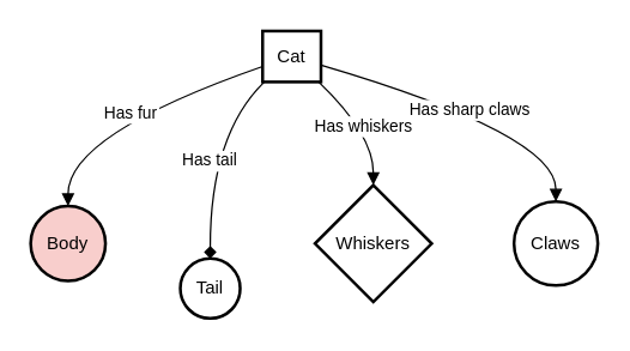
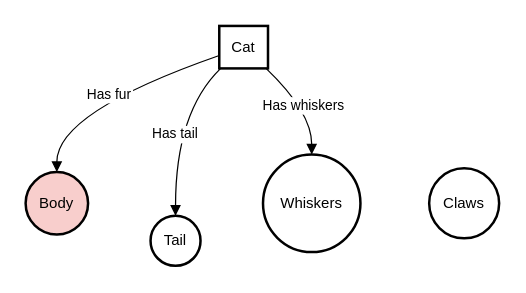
  <mxCell id="0" />
  <mxCell id="1" parent="0" />
  <mxCell id="2" value="Cat" style="whiteSpace=wrap;strokeWidth=2;" vertex="1" parent="1"><mxGeometry x="175" width="39" height="34" as="geometry" y="20" /></mxCell>
  <mxCell id="3" value="Body" style="ellipse;aspect=fixed;strokeWidth=2;whiteSpace=wrap;fillColor=#f8cecc;" vertex="1" parent="1"><mxGeometry x="20" y="137" width="50" height="50" as="geometry" /></mxCell>
  <mxCell id="4" value="Tail" style="ellipse;aspect=fixed;strokeWidth=2;whiteSpace=wrap;" vertex="1" parent="1"><mxGeometry x="120" y="172" width="40" height="40" as="geometry" /></mxCell>
- <mxCell id="5" value="Whiskers" style="rhombus;aspect=fixed;strokeWidth=2;whiteSpace=wrap;" vertex="1" parent="1"><mxGeometry x="210" y="123" width="78" height="78" as="geometry" /></mxCell>
+ <mxCell id="5" value="Whiskers" style="ellipse;aspect=fixed;strokeWidth=2;whiteSpace=wrap;" vertex="1" parent="1"><mxGeometry x="210" y="123" width="78" height="78" as="geometry" /></mxCell>
  <mxCell id="6" value="Claws" style="ellipse;aspect=fixed;strokeWidth=2;whiteSpace=wrap;" vertex="1" parent="1"><mxGeometry x="343" y="134" width="56" height="56" as="geometry" /></mxCell>
  <mxCell id="7" value="Has fur" style="curved=1;startArrow=none;endArrow=block;exitX=-0.01;exitY=0.7;entryX=0.5;entryY=0;" edge="1" parent="1" source="2" target="3"><mxGeometry relative="1" as="geometry"><Array as="points"><mxPoint x="45" y="89" /></Array></mxGeometry></mxCell>
- <mxCell id="8" value="Has tail" style="curved=1;startArrow=none;endArrow=diamond;exitX=0.03;exitY=1;entryX=0.5;entryY=0;" edge="1" parent="1" source="2" target="4"><mxGeometry relative="1" as="geometry"><Array as="points"><mxPoint x="140" y="89" /></Array></mxGeometry></mxCell>
+ <mxCell id="8" value="Has tail" style="curved=1;startArrow=none;endArrow=block;exitX=0.03;exitY=1;entryX=0.5;entryY=0;" edge="1" parent="1" source="2" target="4"><mxGeometry relative="1" as="geometry"><Array as="points"><mxPoint x="140" y="89" /></Array></mxGeometry></mxCell>
  <mxCell id="9" value="Has whiskers" style="curved=1;startArrow=none;endArrow=block;exitX=0.96;exitY=1;entryX=0.5;entryY=0;" edge="1" parent="1" source="2" target="5"><mxGeometry relative="1" as="geometry"><Array as="points"><mxPoint x="249" y="89" /></Array></mxGeometry></mxCell>
- <mxCell id="10" value="Has sharp claws" style="curved=1;startArrow=none;endArrow=block;exitX=1;exitY=0.67;entryX=0.5;entryY=0;" edge="1" parent="1" source="2" target="6"><mxGeometry relative="1" as="geometry"><Array as="points"><mxPoint x="371" y="89" /></Array></mxGeometry></mxCell>
